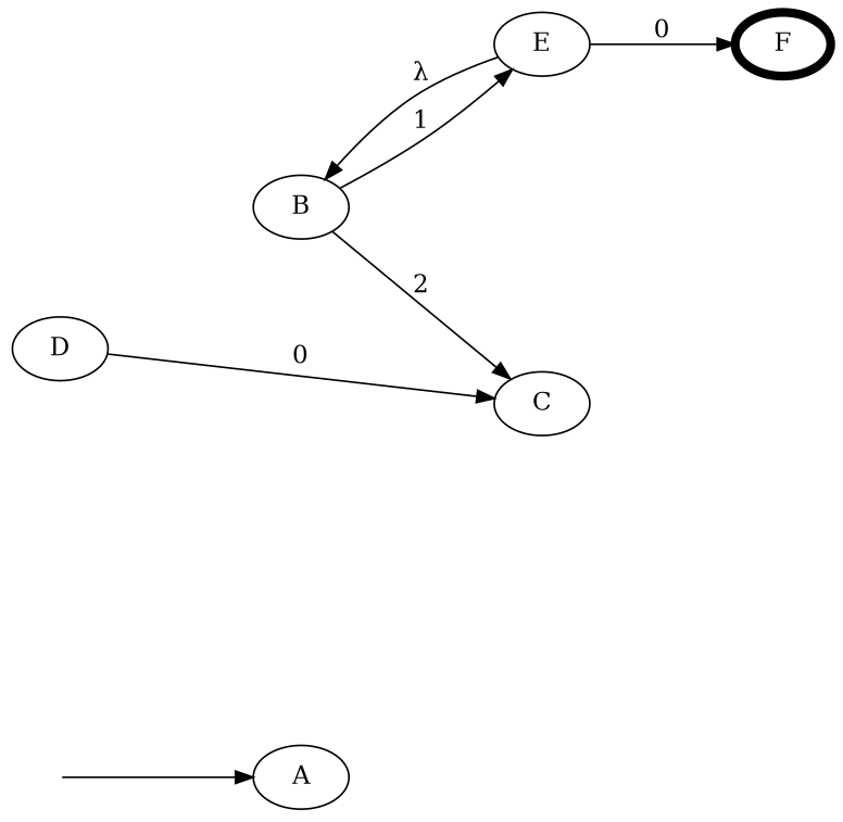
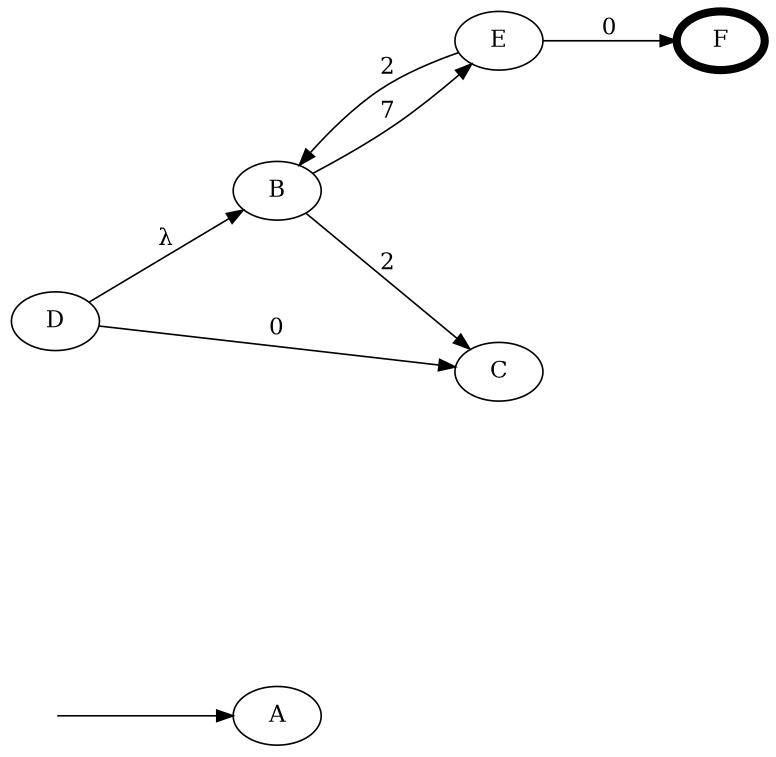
  digraph {
    nodesep=1.0
    rankdir=LR
    ranksep=1.0
    "$" [shape=point style=invis width=0]
    A
    B
    C
    E
    F [penwidth=5]
    D
    "$" -> A
    B -> C [label=2]
-   B -> E [label=1]
-   E -> B [label="λ"]
+   B -> E [label=7]
+   E -> B [label=2]
    E -> F [label=0]
+   D -> B [label="λ"]
    D -> C [label=0]
  }
